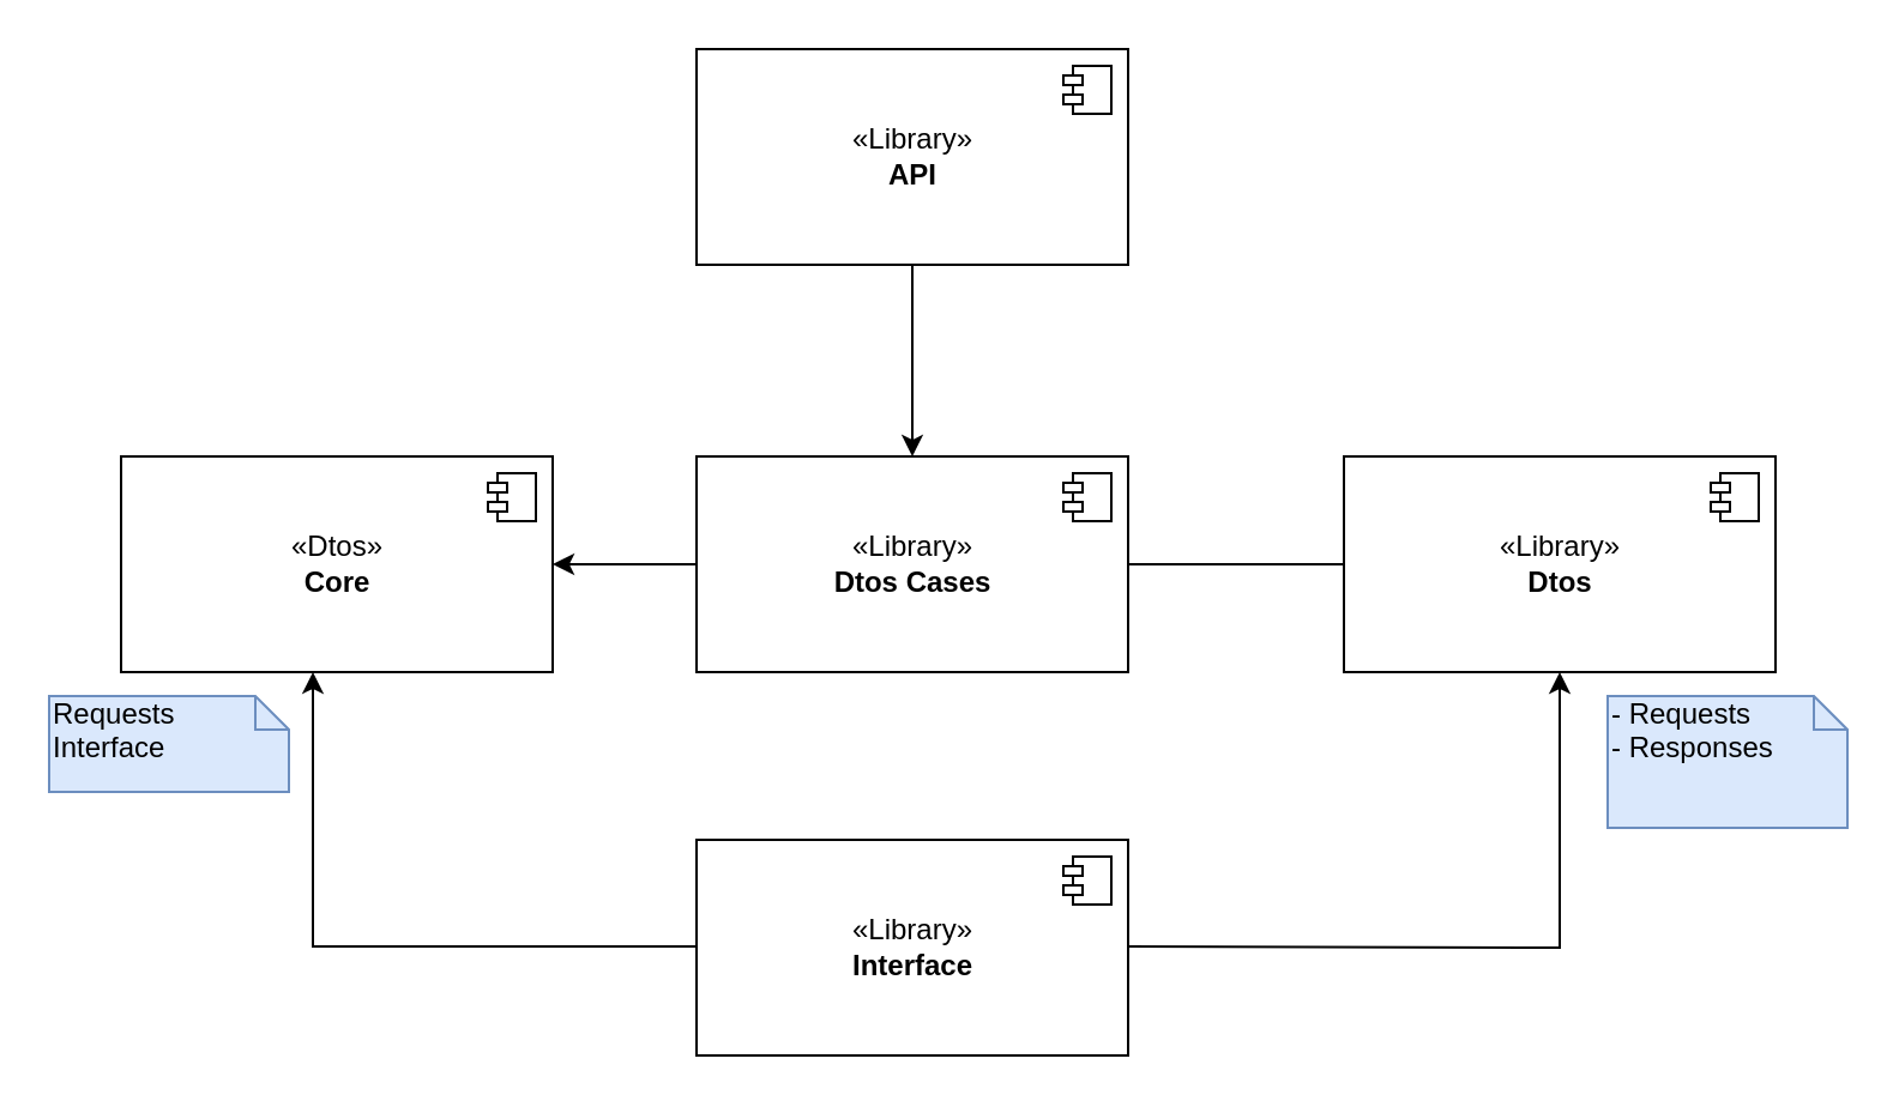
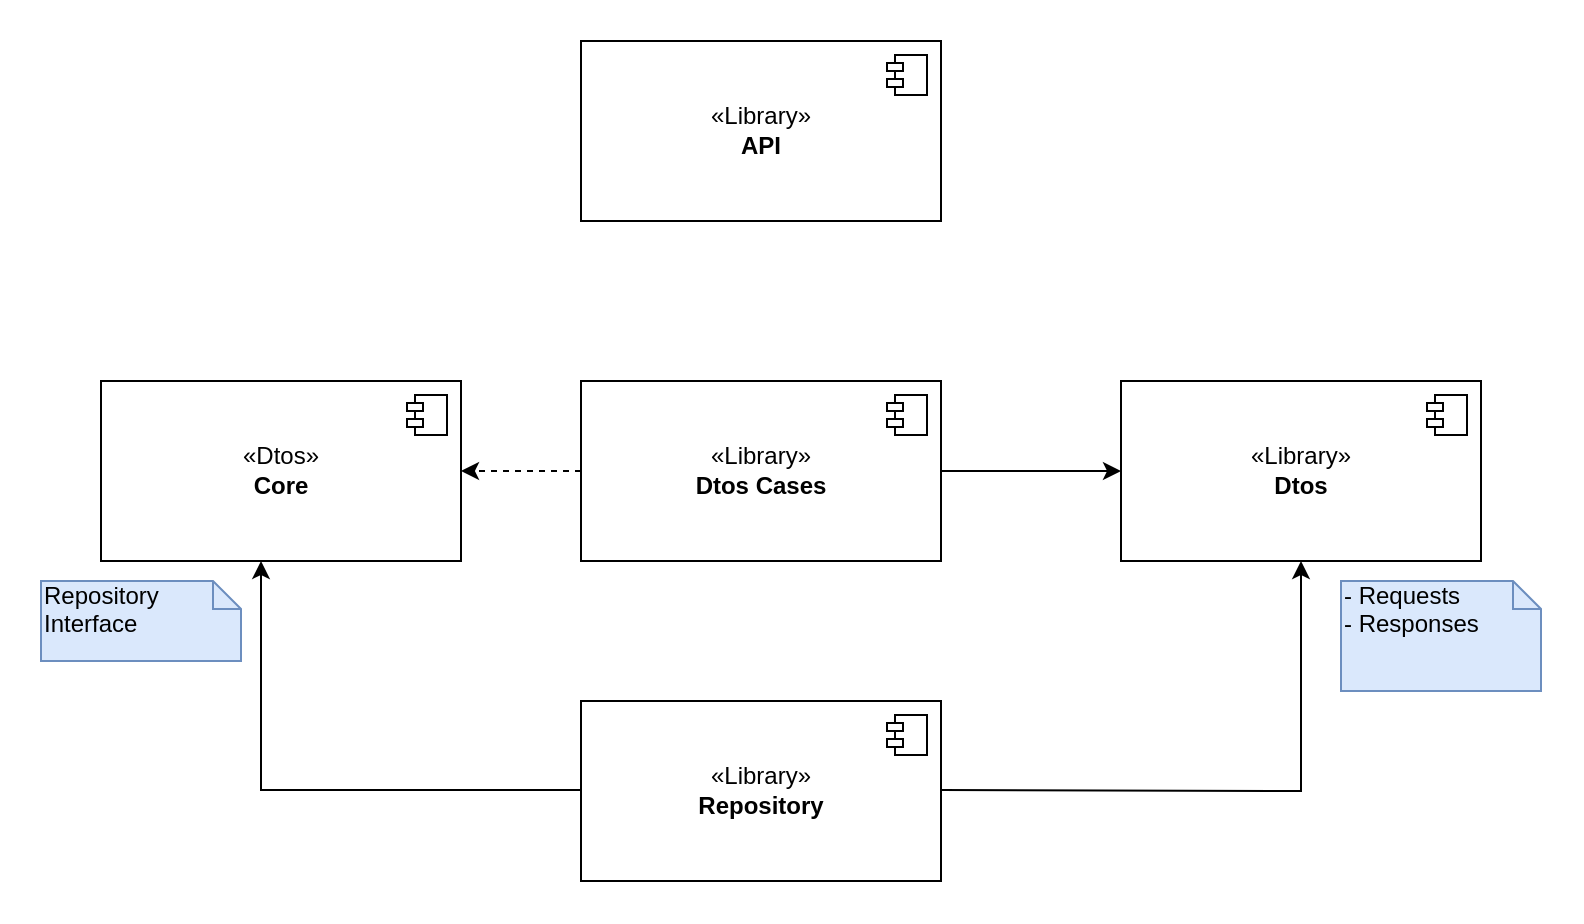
  <mxCell id="0" />
  <mxCell id="1" parent="0" />
  <mxCell id="2" value="«Library»&lt;br&gt;&lt;b&gt;Dtos&lt;br&gt;&lt;/b&gt;" style="html=1;dropTarget=0;" vertex="1" parent="1"><mxGeometry x="560" y="190" width="180" height="90" as="geometry" /></mxCell>
  <mxCell id="3" value="" style="shape=module;jettyWidth=8;jettyHeight=4;" vertex="1" parent="2"><mxGeometry x="1" width="20" height="20" relative="1" as="geometry"><mxPoint x="-27" y="7" as="offset" /></mxGeometry></mxCell>
- <mxCell id="4" value="" style="edgeStyle=orthogonalEdgeStyle;rounded=0;orthogonalLoop=1;jettySize=auto;html=1;endArrow=none;" edge="1" parent="1" source="6" target="2"><mxGeometry relative="1" as="geometry" /></mxCell>
- <mxCell id="5" value="" style="edgeStyle=orthogonalEdgeStyle;rounded=0;orthogonalLoop=1;jettySize=auto;html=1;" edge="1" parent="1" source="6" target="8"><mxGeometry relative="1" as="geometry" /></mxCell>
+ <mxCell id="4" value="" style="edgeStyle=orthogonalEdgeStyle;rounded=0;orthogonalLoop=1;jettySize=auto;html=1;" edge="1" parent="1" source="6" target="2"><mxGeometry relative="1" as="geometry" /></mxCell>
+ <mxCell id="5" value="" style="edgeStyle=orthogonalEdgeStyle;rounded=0;orthogonalLoop=1;jettySize=auto;html=1;dashed=1;" edge="1" parent="1" source="6" target="8"><mxGeometry relative="1" as="geometry" /></mxCell>
  <mxCell id="6" value="«Library»&lt;br&gt;&lt;b&gt;Dtos Cases&lt;br&gt;&lt;/b&gt;" style="html=1;dropTarget=0;" vertex="1" parent="1"><mxGeometry x="290" y="190" width="180" height="90" as="geometry" /></mxCell>
  <mxCell id="7" value="" style="shape=module;jettyWidth=8;jettyHeight=4;" vertex="1" parent="6"><mxGeometry x="1" width="20" height="20" relative="1" as="geometry"><mxPoint x="-27" y="7" as="offset" /></mxGeometry></mxCell>
  <mxCell id="8" value="«Dtos»&lt;br&gt;&lt;b&gt;Core&lt;br&gt;&lt;/b&gt;" style="html=1;dropTarget=0;" vertex="1" parent="1"><mxGeometry x="50" y="190" width="180" height="90" as="geometry" /></mxCell>
  <mxCell id="9" value="" style="shape=module;jettyWidth=8;jettyHeight=4;" vertex="1" parent="8"><mxGeometry x="1" width="20" height="20" relative="1" as="geometry"><mxPoint x="-27" y="7" as="offset" /></mxGeometry></mxCell>
- <mxCell id="10" value="«Library»&lt;br&gt;&lt;b&gt;Interface&lt;br&gt;&lt;/b&gt;" style="html=1;dropTarget=0;" vertex="1" parent="1"><mxGeometry x="290" y="350" width="180" height="90" as="geometry" /></mxCell>
+ <mxCell id="10" value="«Library»&lt;br&gt;&lt;b&gt;Repository&lt;br&gt;&lt;/b&gt;" style="html=1;dropTarget=0;" vertex="1" parent="1"><mxGeometry x="290" y="350" width="180" height="90" as="geometry" /></mxCell>
  <mxCell id="11" value="" style="shape=module;jettyWidth=8;jettyHeight=4;" vertex="1" parent="10"><mxGeometry x="1" width="20" height="20" relative="1" as="geometry"><mxPoint x="-27" y="7" as="offset" /></mxGeometry></mxCell>
- <mxCell id="12" value="" style="edgeStyle=orthogonalEdgeStyle;rounded=0;orthogonalLoop=1;jettySize=auto;html=1;" edge="1" parent="1" source="13" target="6"><mxGeometry relative="1" as="geometry" /></mxCell>
  <mxCell id="13" value="«Library»&lt;br&gt;&lt;b&gt;API&lt;br&gt;&lt;/b&gt;" style="html=1;dropTarget=0;" vertex="1" parent="1"><mxGeometry x="290" y="20" width="180" height="90" as="geometry" /></mxCell>
  <mxCell id="14" value="" style="shape=module;jettyWidth=8;jettyHeight=4;" vertex="1" parent="13"><mxGeometry x="1" width="20" height="20" relative="1" as="geometry"><mxPoint x="-27" y="7" as="offset" /></mxGeometry></mxCell>
  <mxCell id="15" value="" style="edgeStyle=orthogonalEdgeStyle;rounded=0;orthogonalLoop=1;jettySize=auto;html=1;" edge="1" parent="1" target="2"><mxGeometry relative="1" as="geometry"><mxPoint x="470" y="394.5" as="sourcePoint" /><mxPoint x="580" y="394.5" as="targetPoint" /></mxGeometry></mxCell>
  <mxCell id="16" value="" style="edgeStyle=orthogonalEdgeStyle;rounded=0;orthogonalLoop=1;jettySize=auto;html=1;" edge="1" parent="1"><mxGeometry relative="1" as="geometry"><mxPoint x="290" y="394.5" as="sourcePoint" /><mxPoint x="130" y="280" as="targetPoint" /><Array as="points"><mxPoint x="130" y="395" /></Array></mxGeometry></mxCell>
- <mxCell id="17" value="Requests Interface" style="shape=note;whiteSpace=wrap;html=1;size=14;verticalAlign=top;align=left;spacingTop=-6;fillColor=#dae8fc;strokeColor=#6c8ebf;" vertex="1" parent="1"><mxGeometry x="20" y="290" width="100" height="40" as="geometry" /></mxCell>
+ <mxCell id="17" value="Repository Interface" style="shape=note;whiteSpace=wrap;html=1;size=14;verticalAlign=top;align=left;spacingTop=-6;fillColor=#dae8fc;strokeColor=#6c8ebf;" vertex="1" parent="1"><mxGeometry x="20" y="290" width="100" height="40" as="geometry" /></mxCell>
  <mxCell id="18" value="- Requests&lt;br&gt;- Responses" style="shape=note;whiteSpace=wrap;html=1;size=14;verticalAlign=top;align=left;spacingTop=-6;fillColor=#dae8fc;strokeColor=#6c8ebf;" vertex="1" parent="1"><mxGeometry x="670" y="290" width="100" height="55" as="geometry" /></mxCell>
